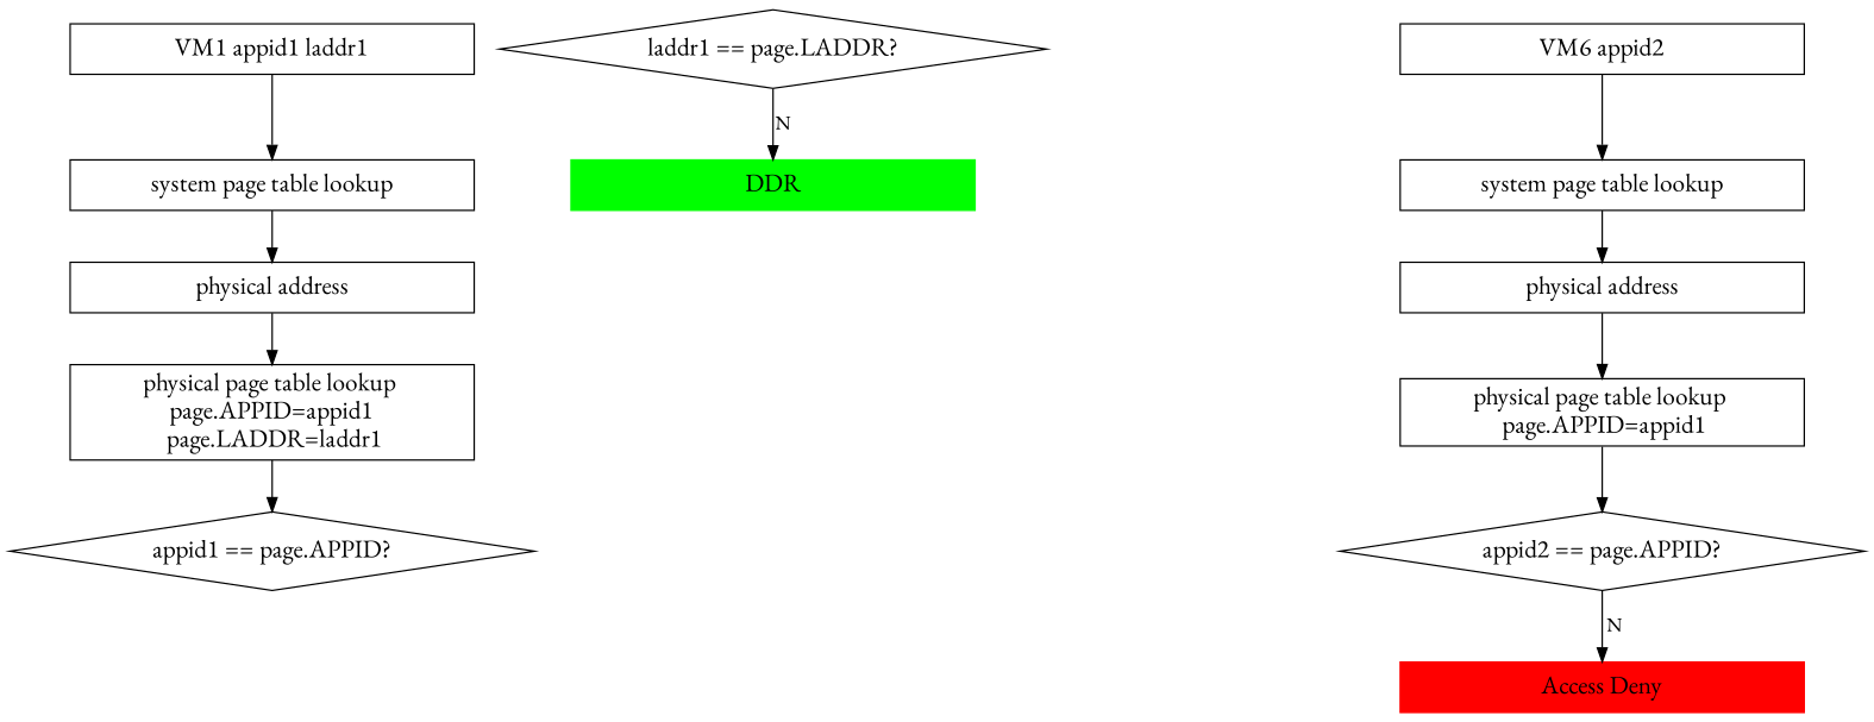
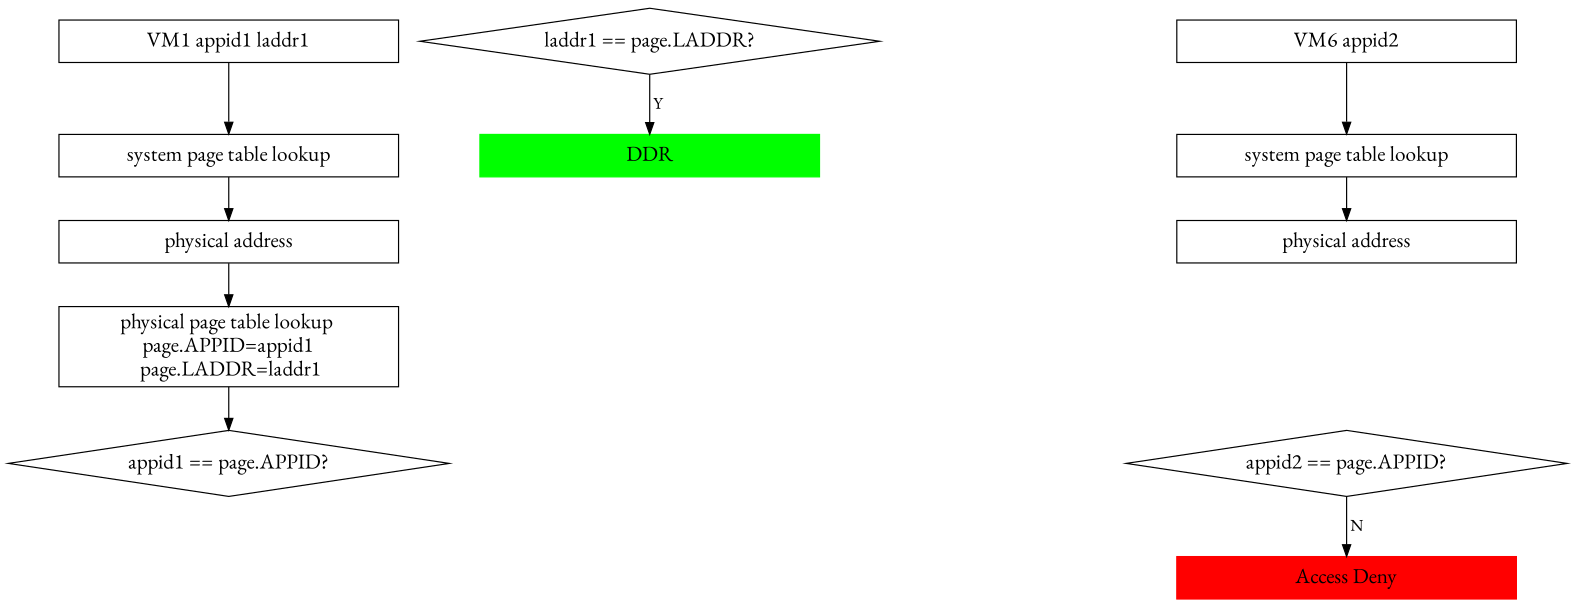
  digraph {
    fontname="EB Garamond"
    node [fontname="EB Garamond" fontsize=18 shape=box]
    edge [fontname="EB Garamond"]
    n1 [label="VM1 appid1 laddr1" width=4]
    n2 [label="system page table lookup" width=4]
    n3 [label="physical address" width=4]
    n4 [label="physical page table lookup \n page.APPID=appid1 \n page.LADDR=laddr1" width=4]
    n5 [label="appid1 == page.APPID?" shape=diamond width=4]
    n6 [label="laddr1 == page.LADDR?" shape=diamond width=4]
    n7 [color=green label=DDR style=filled width=4]
    n8 [label="VM3 appid3" style=invis width=3]
    n9 [label="VM6 appid2" width=4]
    n10 [label="system page table lookup" width=4]
    n11 [label="physical address" width=4]
-   n12 [label="physical page table lookup \n page.APPID=appid1" width=4]
    n13 [label="appid2 == page.APPID?" shape=diamond width=4]
    n14 [color=red label="Access Deny" style=filled width=4]
    n1 -> n2
    n2 -> n3
    n3 -> n4
    n4 -> n5
-   n6 -> n7 [label=" N"]
+   n6 -> n7 [label=" Y"]
    n9 -> n10
    n10 -> n11
-   n11 -> n12
-   n12 -> n13
    n13 -> n14 [label=" N"]
  }
